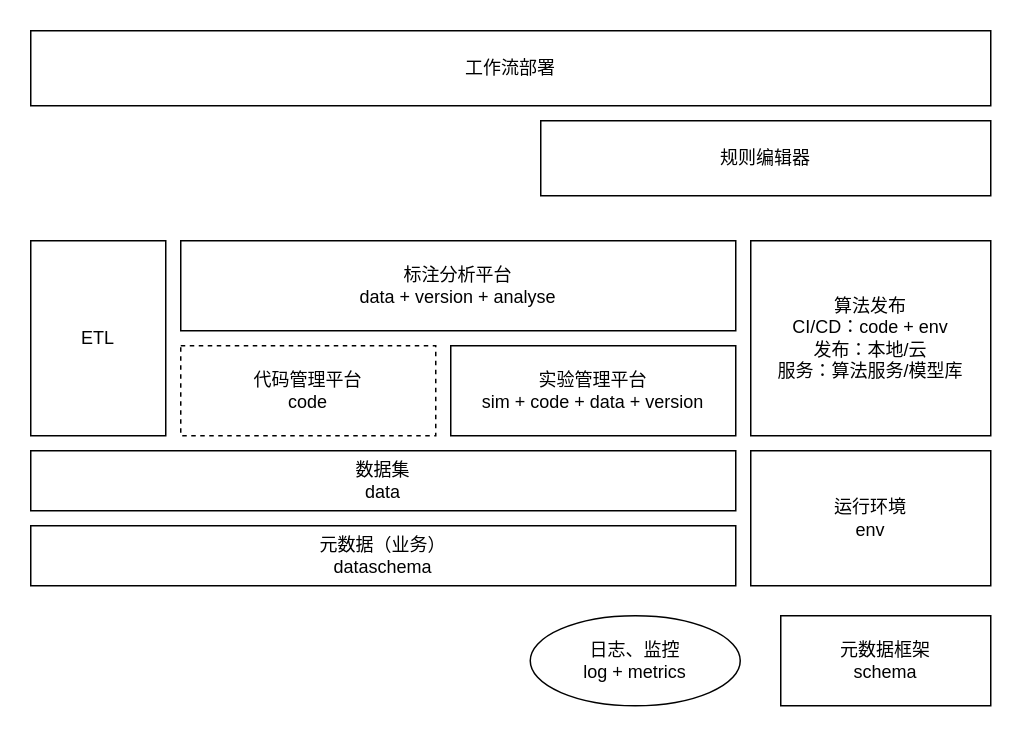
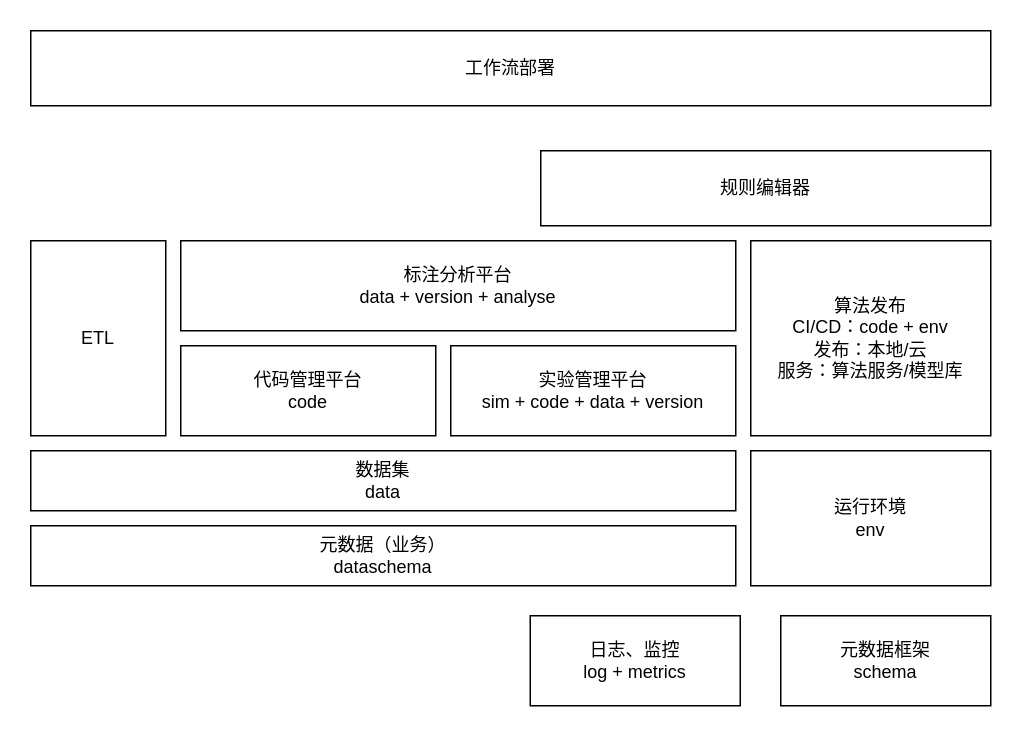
  <mxCell id="0" />
  <mxCell id="1" parent="0" />
  <mxCell id="2" value="元数据（业务）&lt;br&gt;dataschema" style="rounded=0;whiteSpace=wrap;html=1;" parent="1" vertex="1"><mxGeometry x="20" y="350" width="470" height="40" as="geometry" /></mxCell>
  <mxCell id="3" value="数据集&lt;br&gt;data" style="rounded=0;whiteSpace=wrap;html=1;" parent="1" vertex="1"><mxGeometry x="20" y="300" width="470" height="40" as="geometry" /></mxCell>
  <mxCell id="4" value="ETL" style="rounded=0;whiteSpace=wrap;html=1;" parent="1" vertex="1"><mxGeometry x="20" y="160" width="90" height="130" as="geometry" /></mxCell>
- <mxCell id="5" value="代码管理平台&lt;br&gt;code" style="rounded=0;whiteSpace=wrap;html=1;dashed=1;" parent="1" vertex="1"><mxGeometry x="120" y="230" width="170" height="60" as="geometry" /></mxCell>
+ <mxCell id="5" value="代码管理平台&lt;br&gt;code" style="rounded=0;whiteSpace=wrap;html=1;" parent="1" vertex="1"><mxGeometry x="120" y="230" width="170" height="60" as="geometry" /></mxCell>
  <mxCell id="6" value="实验管理平台&lt;br&gt;sim +&amp;nbsp;code +&amp;nbsp;data + version" style="rounded=0;whiteSpace=wrap;html=1;" parent="1" vertex="1"><mxGeometry x="300" y="230" width="190" height="60" as="geometry" /></mxCell>
  <mxCell id="7" value="标注分析平台&lt;br&gt;data +&amp;nbsp;version + analyse" style="rounded=0;whiteSpace=wrap;html=1;" parent="1" vertex="1"><mxGeometry x="120" y="160" width="370" height="60" as="geometry" /></mxCell>
  <mxCell id="8" value="算法发布&lt;br&gt;CI/CD：code +&amp;nbsp;env&lt;br&gt;发布：本地/云&lt;br&gt;服务：算法服务/模型库" style="rounded=0;whiteSpace=wrap;html=1;" parent="1" vertex="1"><mxGeometry x="500" y="160" width="160" height="130" as="geometry" /></mxCell>
  <mxCell id="9" value="运行环境&lt;br&gt;env" style="rounded=0;whiteSpace=wrap;html=1;" parent="1" vertex="1"><mxGeometry x="500" y="300" width="160" height="90" as="geometry" /></mxCell>
- <mxCell id="10" value="日志、监控&lt;br&gt;log +&amp;nbsp;metrics" style="ellipse;whiteSpace=wrap;html=1;" parent="1" vertex="1"><mxGeometry x="353" y="410" width="140" height="60" as="geometry" /></mxCell>
+ <mxCell id="10" value="日志、监控&lt;br&gt;log +&amp;nbsp;metrics" style="rounded=0;whiteSpace=wrap;html=1;" parent="1" vertex="1"><mxGeometry x="353" y="410" width="140" height="60" as="geometry" /></mxCell>
  <mxCell id="11" value="元数据框架&lt;br&gt;schema" style="rounded=0;whiteSpace=wrap;html=1;" parent="1" vertex="1"><mxGeometry x="520" y="410" width="140" height="60" as="geometry" /></mxCell>
  <mxCell id="12" value="工作流部署" style="rounded=0;whiteSpace=wrap;html=1;" parent="1" vertex="1"><mxGeometry x="20" y="20" width="640" height="50" as="geometry" /></mxCell>
- <mxCell id="13" value="规则编辑器" style="rounded=0;whiteSpace=wrap;html=1;" parent="1" vertex="1"><mxGeometry x="360" y="80" width="300" height="50" as="geometry" /></mxCell>
+ <mxCell id="13" value="规则编辑器" style="rounded=0;whiteSpace=wrap;html=1;" parent="1" vertex="1"><mxGeometry x="360" y="100" width="300" height="50" as="geometry" /></mxCell>
